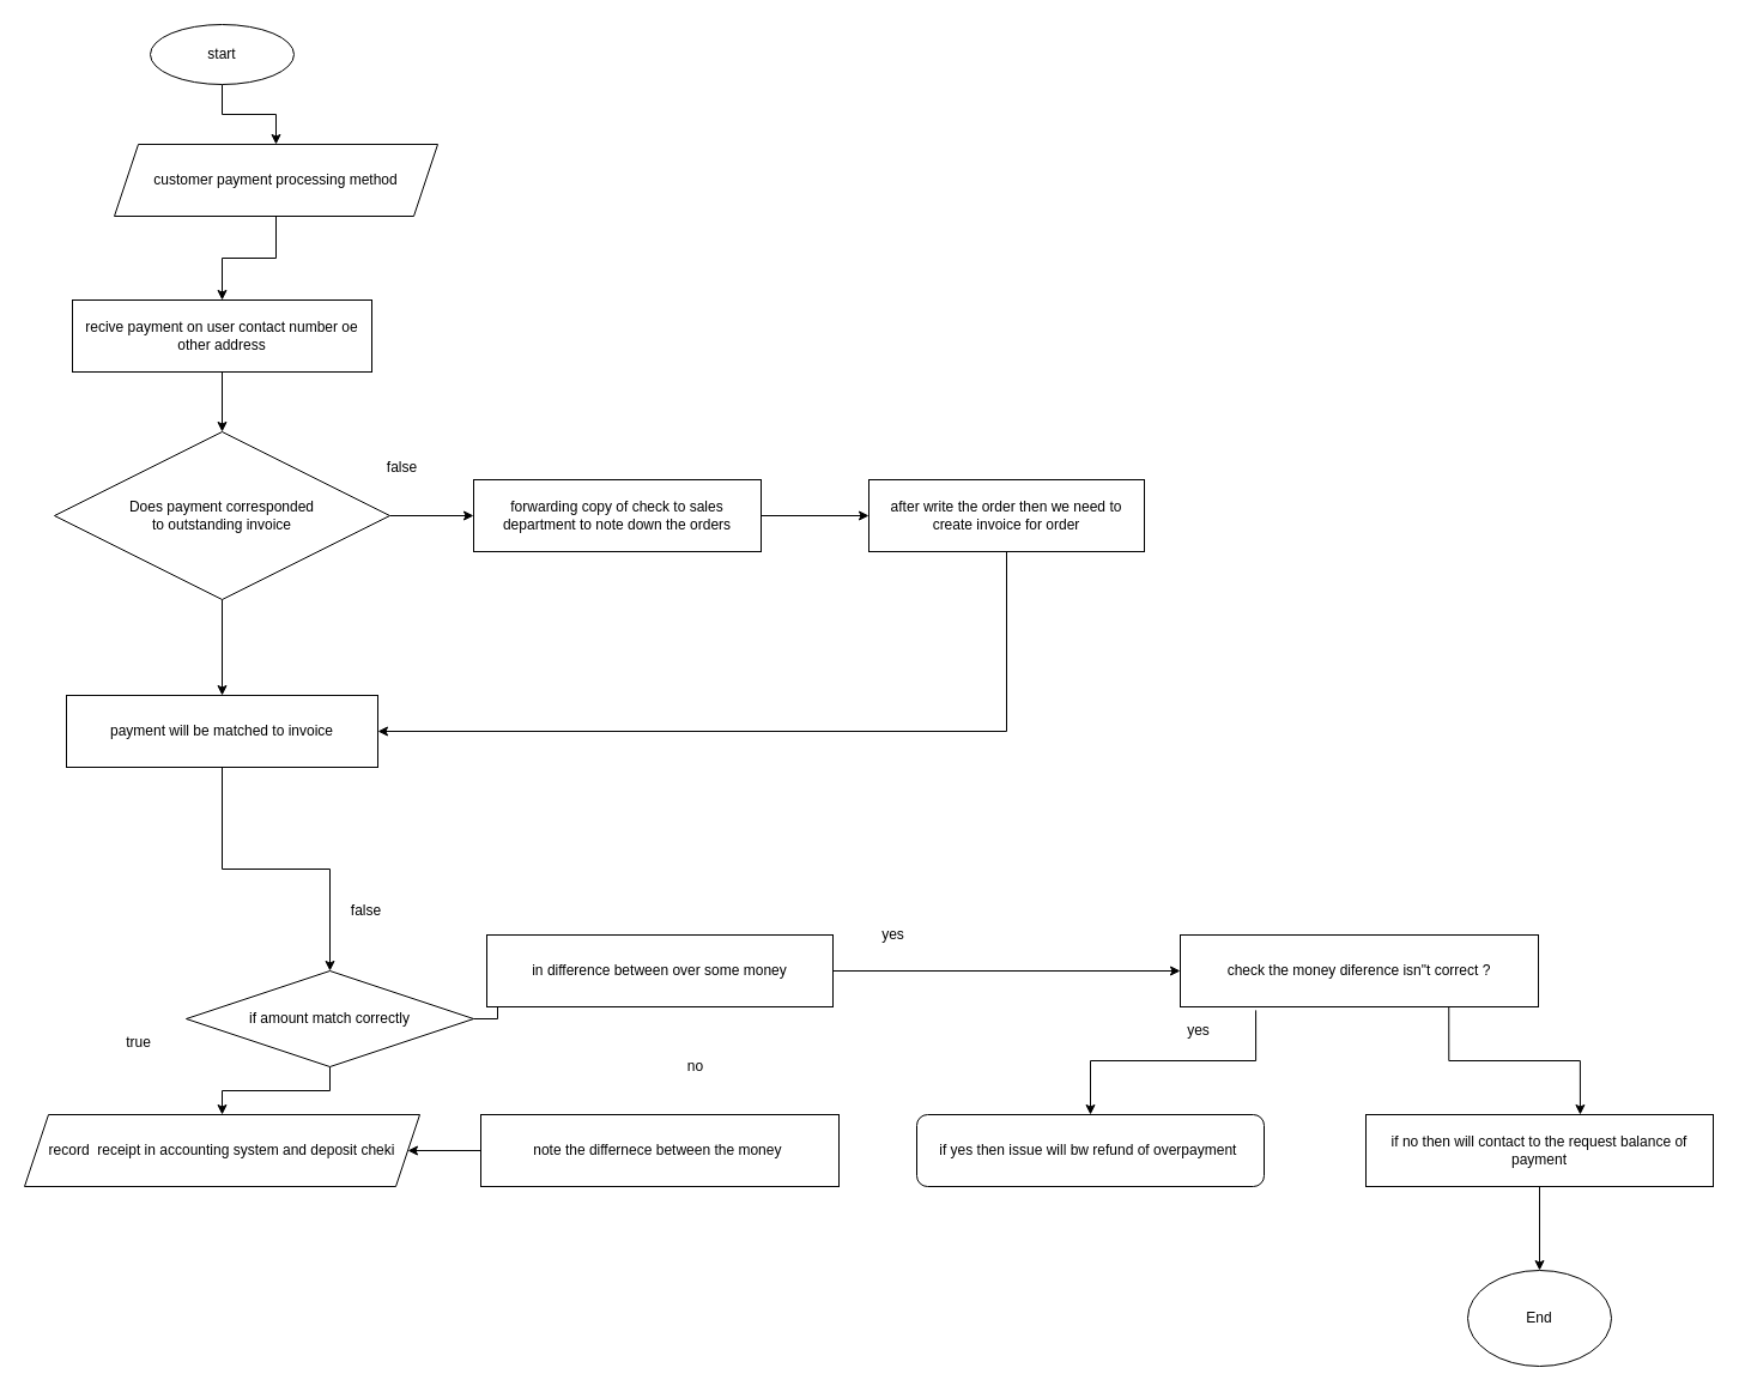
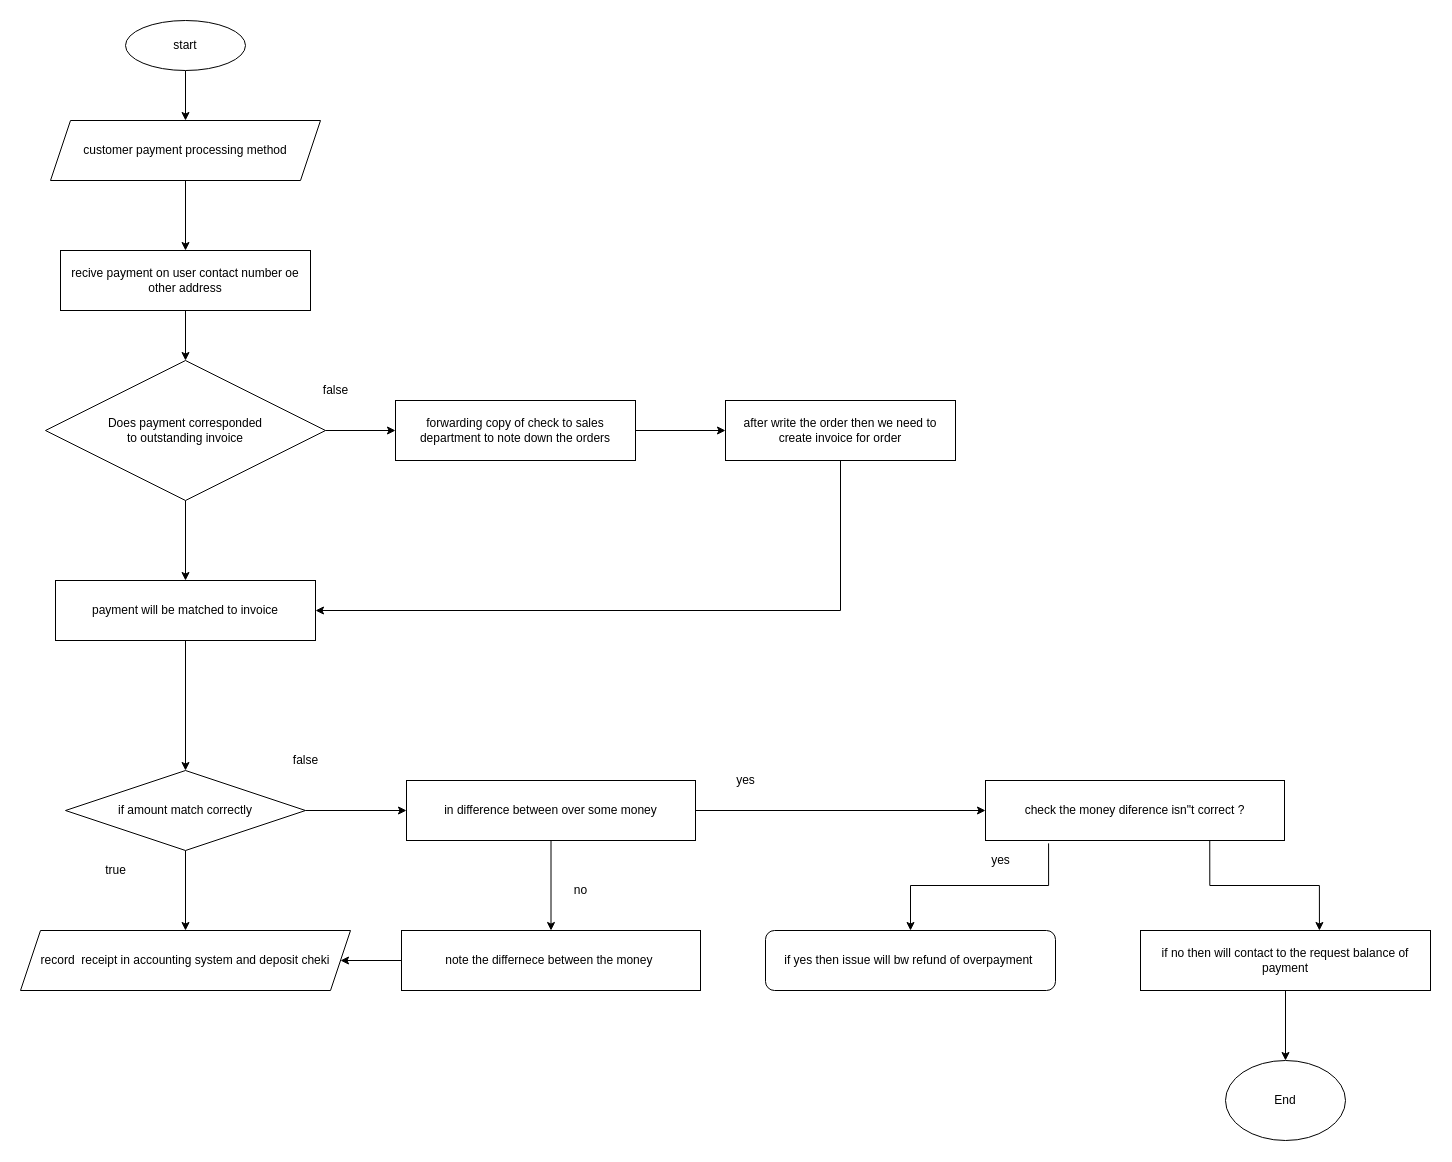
  <mxCell id="0" />
  <mxCell id="1" parent="0" />
  <mxCell id="2" style="edgeStyle=orthogonalEdgeStyle;rounded=0;orthogonalLoop=1;jettySize=auto;html=1;exitX=0.5;exitY=1;exitDx=0;exitDy=0;entryX=0.5;entryY=0;entryDx=0;entryDy=0;" edge="1" parent="1" source="3" target="5"><mxGeometry relative="1" as="geometry" /></mxCell>
  <mxCell id="3" value="start" style="ellipse;whiteSpace=wrap;html=1;" vertex="1" parent="1"><mxGeometry x="125" y="20" width="120" height="50" as="geometry" /></mxCell>
  <mxCell id="4" style="edgeStyle=orthogonalEdgeStyle;rounded=0;orthogonalLoop=1;jettySize=auto;html=1;exitX=0.5;exitY=1;exitDx=0;exitDy=0;entryX=0.5;entryY=0;entryDx=0;entryDy=0;" edge="1" parent="1" source="5" target="7"><mxGeometry relative="1" as="geometry" /></mxCell>
- <mxCell id="5" value="customer payment processing method" style="shape=parallelogram;perimeter=parallelogramPerimeter;whiteSpace=wrap;html=1;fixedSize=1;" vertex="1" parent="1"><mxGeometry x="95" y="120" width="270" height="60" as="geometry" /></mxCell>
+ <mxCell id="5" value="customer payment processing method" style="shape=parallelogram;perimeter=parallelogramPerimeter;whiteSpace=wrap;html=1;fixedSize=1;" vertex="1" parent="1"><mxGeometry x="50" y="120" width="270" height="60" as="geometry" /></mxCell>
  <mxCell id="6" style="edgeStyle=orthogonalEdgeStyle;rounded=0;orthogonalLoop=1;jettySize=auto;html=1;exitX=0.5;exitY=1;exitDx=0;exitDy=0;entryX=0.5;entryY=0;entryDx=0;entryDy=0;" edge="1" parent="1" source="7" target="10"><mxGeometry relative="1" as="geometry" /></mxCell>
  <mxCell id="7" value="recive payment on user contact number oe other address" style="rounded=0;whiteSpace=wrap;html=1;" vertex="1" parent="1"><mxGeometry x="60" y="250" width="250" height="60" as="geometry" /></mxCell>
  <mxCell id="8" style="edgeStyle=orthogonalEdgeStyle;rounded=0;orthogonalLoop=1;jettySize=auto;html=1;exitX=1;exitY=0.5;exitDx=0;exitDy=0;entryX=0;entryY=0.5;entryDx=0;entryDy=0;" edge="1" parent="1" source="10" target="12"><mxGeometry relative="1" as="geometry" /></mxCell>
  <mxCell id="9" style="edgeStyle=orthogonalEdgeStyle;rounded=0;orthogonalLoop=1;jettySize=auto;html=1;exitX=0.5;exitY=1;exitDx=0;exitDy=0;entryX=0.5;entryY=0;entryDx=0;entryDy=0;" edge="1" parent="1" source="10" target="17"><mxGeometry relative="1" as="geometry" /></mxCell>
  <mxCell id="10" value="Does payment corresponded &lt;br&gt;to outstanding invoice" style="rhombus;whiteSpace=wrap;html=1;" vertex="1" parent="1"><mxGeometry x="45" y="360" width="280" height="140" as="geometry" /></mxCell>
  <mxCell id="11" style="edgeStyle=orthogonalEdgeStyle;rounded=0;orthogonalLoop=1;jettySize=auto;html=1;exitX=1;exitY=0.5;exitDx=0;exitDy=0;" edge="1" parent="1" source="12" target="14"><mxGeometry relative="1" as="geometry" /></mxCell>
  <mxCell id="12" value="forwarding copy of check to sales department to note down the orders" style="rounded=0;whiteSpace=wrap;html=1;" vertex="1" parent="1"><mxGeometry x="395" y="400" width="240" height="60" as="geometry" /></mxCell>
  <mxCell id="13" style="edgeStyle=orthogonalEdgeStyle;rounded=0;orthogonalLoop=1;jettySize=auto;html=1;exitX=0.5;exitY=1;exitDx=0;exitDy=0;entryX=1;entryY=0.5;entryDx=0;entryDy=0;" edge="1" parent="1" source="14" target="17"><mxGeometry relative="1" as="geometry" /></mxCell>
  <mxCell id="14" value="after write the order then we need to create invoice for order" style="rounded=0;whiteSpace=wrap;html=1;" vertex="1" parent="1"><mxGeometry x="725" y="400" width="230" height="60" as="geometry" /></mxCell>
  <mxCell id="15" value="false" style="text;html=1;align=center;verticalAlign=middle;resizable=0;points=[];autosize=1;strokeColor=none;fillColor=none;" vertex="1" parent="1"><mxGeometry x="315" y="380" width="40" height="20" as="geometry" /></mxCell>
  <mxCell id="16" style="edgeStyle=orthogonalEdgeStyle;rounded=0;orthogonalLoop=1;jettySize=auto;html=1;exitX=0.5;exitY=1;exitDx=0;exitDy=0;entryX=0.5;entryY=0;entryDx=0;entryDy=0;" edge="1" parent="1" source="17" target="20"><mxGeometry relative="1" as="geometry" /></mxCell>
  <mxCell id="17" value="payment will be matched to invoice" style="rounded=0;whiteSpace=wrap;html=1;" vertex="1" parent="1"><mxGeometry x="55" y="580" width="260" height="60" as="geometry" /></mxCell>
  <mxCell id="18" style="edgeStyle=orthogonalEdgeStyle;rounded=0;orthogonalLoop=1;jettySize=auto;html=1;exitX=0.5;exitY=1;exitDx=0;exitDy=0;entryX=0.5;entryY=0;entryDx=0;entryDy=0;" edge="1" parent="1" source="20" target="24"><mxGeometry relative="1" as="geometry" /></mxCell>
  <mxCell id="19" style="edgeStyle=orthogonalEdgeStyle;rounded=0;orthogonalLoop=1;jettySize=auto;html=1;exitX=1;exitY=0.5;exitDx=0;exitDy=0;entryX=0;entryY=0.5;entryDx=0;entryDy=0;" edge="1" parent="1" source="20" target="23"><mxGeometry relative="1" as="geometry" /></mxCell>
- <mxCell id="20" value="if amount match correctly" style="rhombus;whiteSpace=wrap;html=1;" vertex="1" parent="1"><mxGeometry x="155" y="810" width="240" height="80" as="geometry" /></mxCell>
+ <mxCell id="20" value="if amount match correctly" style="rhombus;whiteSpace=wrap;html=1;" vertex="1" parent="1"><mxGeometry x="65" y="770" width="240" height="80" as="geometry" /></mxCell>
+ <mxCell id="21" style="edgeStyle=orthogonalEdgeStyle;rounded=0;orthogonalLoop=1;jettySize=auto;html=1;exitX=0.5;exitY=1;exitDx=0;exitDy=0;entryX=0.5;entryY=0;entryDx=0;entryDy=0;" edge="1" parent="1" source="23" target="28"><mxGeometry relative="1" as="geometry" /></mxCell>
  <mxCell id="22" style="edgeStyle=orthogonalEdgeStyle;rounded=0;orthogonalLoop=1;jettySize=auto;html=1;exitX=1;exitY=0.5;exitDx=0;exitDy=0;entryX=0;entryY=0.5;entryDx=0;entryDy=0;" edge="1" parent="1" source="23" target="32"><mxGeometry relative="1" as="geometry" /></mxCell>
  <mxCell id="23" value="in difference between over some money" style="rounded=0;whiteSpace=wrap;html=1;" vertex="1" parent="1"><mxGeometry x="406" y="780" width="289" height="60" as="geometry" /></mxCell>
  <mxCell id="24" value="record&amp;nbsp; receipt in accounting system and deposit cheki" style="shape=parallelogram;perimeter=parallelogramPerimeter;whiteSpace=wrap;html=1;fixedSize=1;" vertex="1" parent="1"><mxGeometry x="20" y="930" width="330" height="60" as="geometry" /></mxCell>
  <mxCell id="25" value="true" style="text;html=1;align=center;verticalAlign=middle;resizable=0;points=[];autosize=1;strokeColor=none;fillColor=none;" vertex="1" parent="1"><mxGeometry x="95" y="860" width="40" height="20" as="geometry" /></mxCell>
  <mxCell id="26" value="false" style="text;html=1;align=center;verticalAlign=middle;resizable=0;points=[];autosize=1;strokeColor=none;fillColor=none;" vertex="1" parent="1"><mxGeometry x="285" y="750" width="40" height="20" as="geometry" /></mxCell>
  <mxCell id="27" style="edgeStyle=orthogonalEdgeStyle;rounded=0;orthogonalLoop=1;jettySize=auto;html=1;entryX=1;entryY=0.5;entryDx=0;entryDy=0;" edge="1" parent="1" source="28" target="24"><mxGeometry relative="1" as="geometry" /></mxCell>
  <mxCell id="28" value="note the differnece between the money&amp;nbsp;" style="rounded=0;whiteSpace=wrap;html=1;" vertex="1" parent="1"><mxGeometry x="401" y="930" width="299" height="60" as="geometry" /></mxCell>
  <mxCell id="29" value="no" style="text;html=1;align=center;verticalAlign=middle;resizable=0;points=[];autosize=1;strokeColor=none;fillColor=none;" vertex="1" parent="1"><mxGeometry x="565" y="880" width="30" height="20" as="geometry" /></mxCell>
  <mxCell id="30" style="edgeStyle=orthogonalEdgeStyle;rounded=0;orthogonalLoop=1;jettySize=auto;html=1;exitX=0.211;exitY=1.048;exitDx=0;exitDy=0;exitPerimeter=0;" edge="1" parent="1" source="32" target="34"><mxGeometry relative="1" as="geometry" /></mxCell>
  <mxCell id="31" style="edgeStyle=orthogonalEdgeStyle;rounded=0;orthogonalLoop=1;jettySize=auto;html=1;exitX=0.75;exitY=1;exitDx=0;exitDy=0;entryX=0.617;entryY=0;entryDx=0;entryDy=0;entryPerimeter=0;" edge="1" parent="1" source="32" target="36"><mxGeometry relative="1" as="geometry" /></mxCell>
  <mxCell id="32" value="check the money diference isn&quot;t correct ?" style="rounded=0;whiteSpace=wrap;html=1;" vertex="1" parent="1"><mxGeometry x="985" y="780" width="299" height="60" as="geometry" /></mxCell>
  <mxCell id="33" value="yes" style="text;html=1;align=center;verticalAlign=middle;resizable=0;points=[];autosize=1;strokeColor=none;fillColor=none;" vertex="1" parent="1"><mxGeometry x="730" y="770" width="30" height="20" as="geometry" /></mxCell>
  <mxCell id="34" value="if yes then issue will bw refund of overpayment&amp;nbsp;" style="whiteSpace=wrap;html=1;direction=west;rounded=1;" vertex="1" parent="1"><mxGeometry x="765" y="930" width="290" height="60" as="geometry" /></mxCell>
  <mxCell id="35" style="edgeStyle=orthogonalEdgeStyle;rounded=0;orthogonalLoop=1;jettySize=auto;html=1;entryX=0.5;entryY=0;entryDx=0;entryDy=0;" edge="1" parent="1" source="36" target="38"><mxGeometry relative="1" as="geometry" /></mxCell>
  <mxCell id="36" value="if no then will contact to the request balance of payment" style="rounded=0;whiteSpace=wrap;html=1;" vertex="1" parent="1"><mxGeometry x="1140" y="930" width="290" height="60" as="geometry" /></mxCell>
  <mxCell id="37" value="yes" style="text;html=1;align=center;verticalAlign=middle;resizable=0;points=[];autosize=1;strokeColor=none;fillColor=none;" vertex="1" parent="1"><mxGeometry x="985" y="850" width="30" height="20" as="geometry" /></mxCell>
  <mxCell id="38" value="End" style="ellipse;whiteSpace=wrap;html=1;" vertex="1" parent="1"><mxGeometry x="1225" y="1060" width="120" height="80" as="geometry" /></mxCell>
